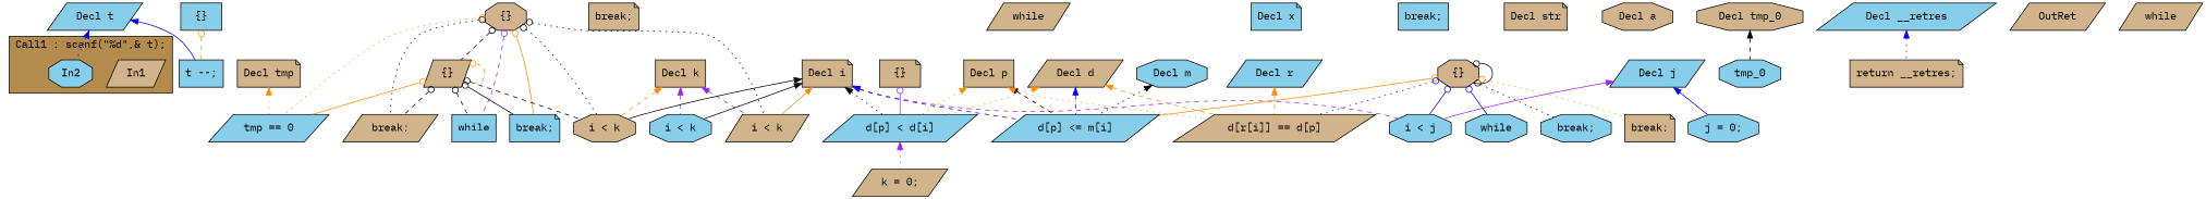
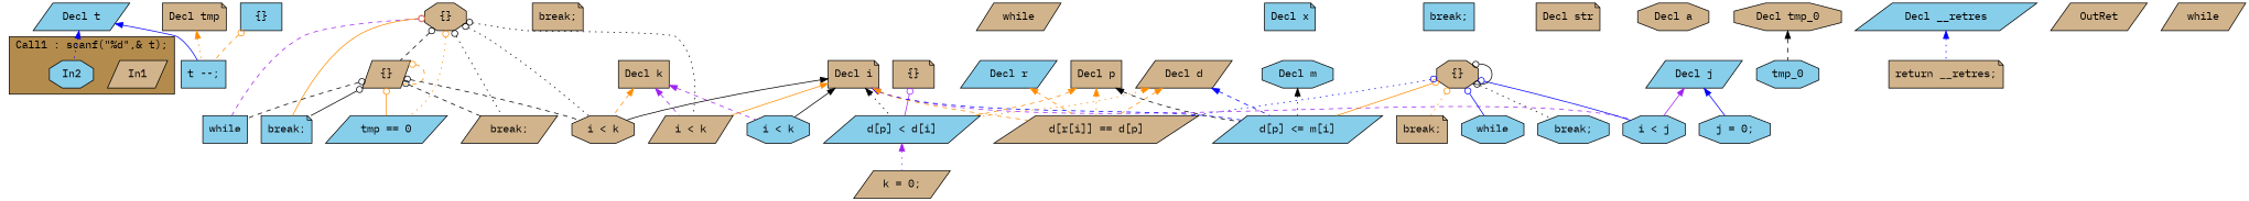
  digraph {
    fontname="IBM Plex Mono"
    rankdir=TB
    node [fillcolor=tan fontname="IBM Plex Mono" shape=parallelogram style=filled]
    edge [color=darkorange dir=back fontname="IBM Plex Mono" style=dashed]
    n1 [label=In1]
    n2 [fillcolor=skyblue label=In2 shape=octagon]
    n3 [fillcolor=skyblue label="tmp == 0"]
    n4 [label="break;"]
    n5 [label="break;" shape=note]
    n6 [fillcolor=skyblue label="Decl t"]
    n7 [fillcolor=skyblue label="t --;" shape=box]
    n8 [label=while]
    n9 [fillcolor=skyblue label="Decl x" shape=note]
    n10 [fillcolor=skyblue label="i < k" shape=octagon]
    n11 [label="Decl k" shape=box]
    n12 [label="i < k" shape=octagon]
    n13 [label="i < k"]
    n14 [label="k = 0;"]
    n15 [label="{}" shape=note]
    n16 [fillcolor=skyblue label="d[p] < d[i]"]
    n17 [label="Decl i" shape=note]
    n18 [fillcolor=skyblue label="i < j" shape=octagon]
    n19 [fillcolor=skyblue label="d[p] <= m[i]"]
    n20 [label="d[r[i]] == d[p]"]
    n21 [label="Decl d"]
    n22 [fillcolor=skyblue label="break;" shape=box]
    n23 [fillcolor=skyblue label="Decl m" shape=octagon]
    n24 [fillcolor=skyblue label=while shape=octagon]
    n25 [label="Decl p" shape=box]
    n26 [fillcolor=skyblue label="Decl j"]
    n27 [fillcolor=skyblue label="j = 0;" shape=octagon]
    n28 [label="{}" shape=octagon]
    n29 [fillcolor=skyblue label="break;" shape=octagon]
    n30 [label="break;" shape=note]
    n31 [fillcolor=skyblue label="Decl r"]
    n32 [label="Decl str" shape=note]
    n33 [label="Decl a" shape=octagon]
    n34 [label="Decl tmp" shape=note]
    n35 [label="Decl tmp_0" shape=octagon]
    n36 [fillcolor=skyblue label=tmp_0 shape=octagon]
    n37 [label="return __retres;" shape=note]
    n38 [fillcolor=skyblue label="Decl __retres"]
    n39 [label=OutRet]
    n40 [label=while]
    n41 [fillcolor=skyblue label="{}" shape=box]
    n42 [label="{}" shape=octagon]
    n43 [fillcolor=skyblue label=while shape=box]
    n44 [label="{}"]
    n45 [fillcolor=skyblue label="break;" shape=note]
    subgraph cluster_1 {
      fillcolor="#B38B4D"
      label="Call1 : scanf(\"%d\",& t);"
      style=filled
      n1
      n2
    }
    n6 -> n2 [color=blue style=dotted]
    n6 -> n7 [color=blue style=solid]
    n11 -> n10 [color=purple]
    n11 -> n12
    n11 -> n13 [color=purple]
    n15 -> n16 [arrowtail=odot color=purple style=solid]
    n16 -> n14 [color=purple style=dotted]
    n17 -> n10 [color=black style=solid]
    n17 -> n12 [color=black style=solid]
    n17 -> n13 [style=solid]
    n17 -> n16 [color=black style=dotted]
    n17 -> n18 [color=purple]
    n17 -> n19 [color=blue]
+   n17 -> n20
    n21 -> n16 [style=dotted]
    n21 -> n19 [color=blue]
    n21 -> n20
    n23 -> n19 [color=black style=dotted]
-   n25 -> n16 [style=dotted]
+   n25 -> n16
    n25 -> n19 [color=black]
    n25 -> n20 [style=dotted]
    n26 -> n18 [color=purple style=solid]
    n26 -> n27 [color=blue style=solid]
    n28 -> n18 [arrowtail=odot color=blue style=solid]
    n28 -> n19 [arrowtail=odot style=solid]
    n28 -> n20 [arrowtail=odot color=blue style=dotted]
    n28 -> n24 [arrowtail=odot color=blue style=solid]
    n28 -> n28 [arrowtail=odot color=black style=solid]
    n28 -> n29 [arrowtail=odot color=black style=dotted]
    n28 -> n30 [arrowtail=odot style=dotted]
    n31 -> n20
-   n34 -> n3 [style=dotted]
+   n34 -> n7 [style=dotted]
    n35 -> n36 [color=black]
    n38 -> n37 [color=blue style=dotted]
    n41 -> n7 [arrowtail=odot]
    n42 -> n3 [arrowtail=odot style=dotted]
    n42 -> n4 [arrowtail=odot color=black style=dotted]
    n42 -> n12 [arrowtail=odot color=black style=dotted]
    n42 -> n13 [arrowtail=odot color=black style=dotted]
    n42 -> n43 [arrowtail=odot color=purple]
    n42 -> n44 [arrowtail=odot color=black]
    n42 -> n45 [arrowtail=odot style=solid]
    n44 -> n3 [arrowtail=odot style=solid]
    n44 -> n4 [arrowtail=odot color=black]
    n44 -> n12 [arrowtail=odot color=black]
    n44 -> n43 [arrowtail=odot color=black]
    n44 -> n44 [arrowtail=odot]
    n44 -> n45 [arrowtail=odot color=black style=solid]
  }
